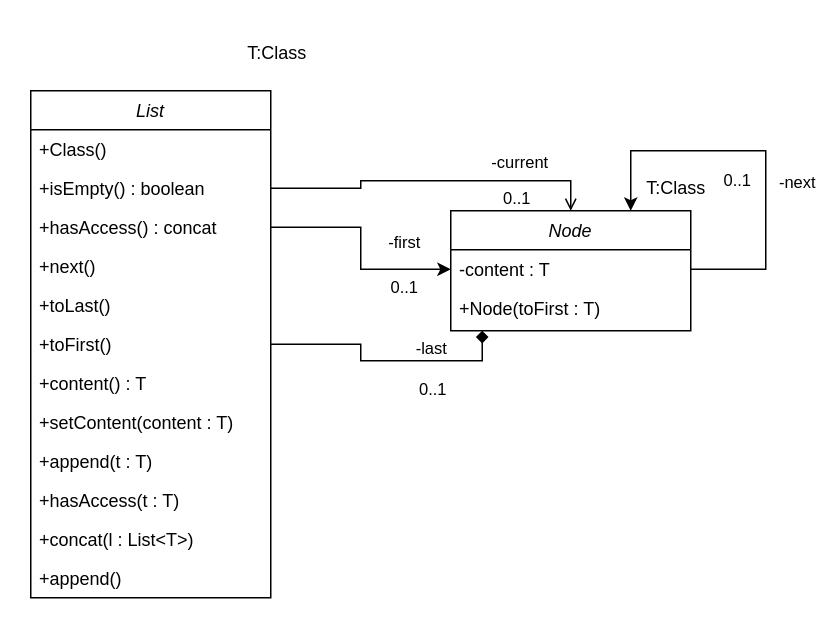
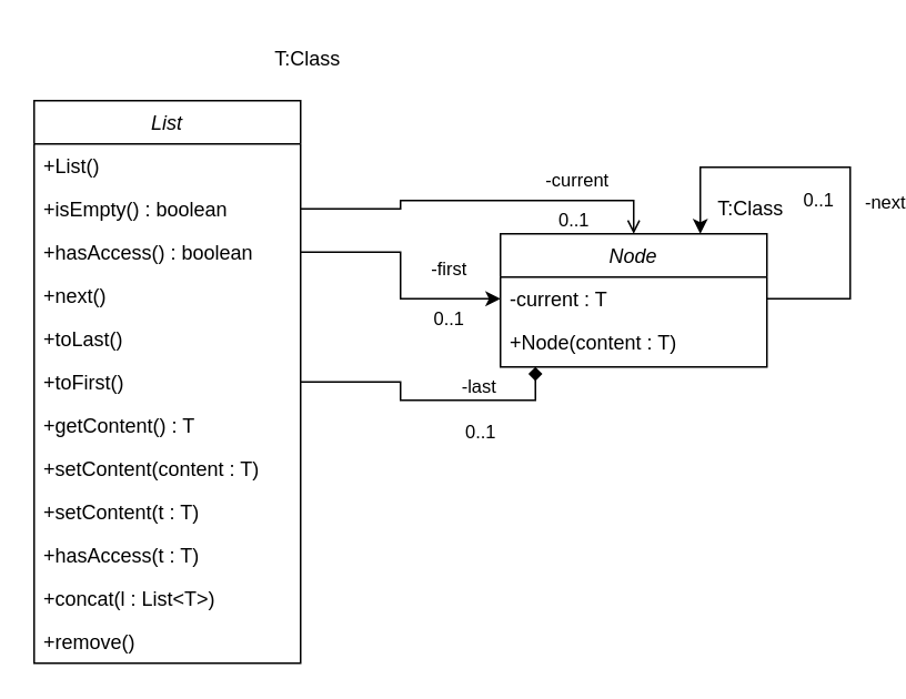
  <mxCell id="0" />
  <mxCell id="1" parent="0" />
  <mxCell id="2" value="List" style="swimlane;fontStyle=2;align=center;verticalAlign=top;childLayout=stackLayout;horizontal=1;startSize=26;horizontalStack=0;resizeParent=1;resizeLast=0;collapsible=1;marginBottom=0;rounded=0;shadow=0;strokeWidth=1;" parent="1" vertex="1"><mxGeometry x="20" y="60" width="160" height="338" as="geometry"><mxRectangle x="230" y="140" width="160" height="26" as="alternateBounds" /></mxGeometry></mxCell>
- <mxCell id="3" value="+Class()" style="text;align=left;verticalAlign=top;spacingLeft=4;spacingRight=4;overflow=hidden;rotatable=0;points=[[0,0.5],[1,0.5]];portConstraint=eastwest;rounded=0;shadow=0;html=0;" parent="2" vertex="1"><mxGeometry y="26" width="160" height="26" as="geometry" /></mxCell>
+ <mxCell id="3" value="+List()" style="text;align=left;verticalAlign=top;spacingLeft=4;spacingRight=4;overflow=hidden;rotatable=0;points=[[0,0.5],[1,0.5]];portConstraint=eastwest;rounded=0;shadow=0;html=0;" parent="2" vertex="1"><mxGeometry y="26" width="160" height="26" as="geometry" /></mxCell>
  <mxCell id="4" value="+isEmpty() : boolean" style="text;align=left;verticalAlign=top;spacingLeft=4;spacingRight=4;overflow=hidden;rotatable=0;points=[[0,0.5],[1,0.5]];portConstraint=eastwest;rounded=0;shadow=0;html=0;" parent="2" vertex="1"><mxGeometry y="52" width="160" height="26" as="geometry" /></mxCell>
- <mxCell id="5" value="+hasAccess() : concat" style="text;align=left;verticalAlign=top;spacingLeft=4;spacingRight=4;overflow=hidden;rotatable=0;points=[[0,0.5],[1,0.5]];portConstraint=eastwest;rounded=0;shadow=0;html=0;" parent="2" vertex="1"><mxGeometry y="78" width="160" height="26" as="geometry" /></mxCell>
+ <mxCell id="5" value="+hasAccess() : boolean" style="text;align=left;verticalAlign=top;spacingLeft=4;spacingRight=4;overflow=hidden;rotatable=0;points=[[0,0.5],[1,0.5]];portConstraint=eastwest;rounded=0;shadow=0;html=0;" parent="2" vertex="1"><mxGeometry y="78" width="160" height="26" as="geometry" /></mxCell>
  <mxCell id="6" value="+next()" style="text;align=left;verticalAlign=top;spacingLeft=4;spacingRight=4;overflow=hidden;rotatable=0;points=[[0,0.5],[1,0.5]];portConstraint=eastwest;rounded=0;shadow=0;html=0;" parent="2" vertex="1"><mxGeometry y="104" width="160" height="26" as="geometry" /></mxCell>
  <mxCell id="7" value="+toLast()" style="text;align=left;verticalAlign=top;spacingLeft=4;spacingRight=4;overflow=hidden;rotatable=0;points=[[0,0.5],[1,0.5]];portConstraint=eastwest;rounded=0;shadow=0;html=0;" parent="2" vertex="1"><mxGeometry y="130" width="160" height="26" as="geometry" /></mxCell>
  <mxCell id="8" value="+toFirst()" style="text;align=left;verticalAlign=top;spacingLeft=4;spacingRight=4;overflow=hidden;rotatable=0;points=[[0,0.5],[1,0.5]];portConstraint=eastwest;rounded=0;shadow=0;html=0;" parent="2" vertex="1"><mxGeometry y="156" width="160" height="26" as="geometry" /></mxCell>
- <mxCell id="9" value="+content() : T" style="text;align=left;verticalAlign=top;spacingLeft=4;spacingRight=4;overflow=hidden;rotatable=0;points=[[0,0.5],[1,0.5]];portConstraint=eastwest;rounded=0;shadow=0;html=0;" parent="2" vertex="1"><mxGeometry y="182" width="160" height="26" as="geometry" /></mxCell>
+ <mxCell id="9" value="+getContent() : T" style="text;align=left;verticalAlign=top;spacingLeft=4;spacingRight=4;overflow=hidden;rotatable=0;points=[[0,0.5],[1,0.5]];portConstraint=eastwest;rounded=0;shadow=0;html=0;" parent="2" vertex="1"><mxGeometry y="182" width="160" height="26" as="geometry" /></mxCell>
  <mxCell id="10" value="+setContent(content : T) " style="text;align=left;verticalAlign=top;spacingLeft=4;spacingRight=4;overflow=hidden;rotatable=0;points=[[0,0.5],[1,0.5]];portConstraint=eastwest;rounded=0;shadow=0;html=0;" parent="2" vertex="1"><mxGeometry y="208" width="160" height="26" as="geometry" /></mxCell>
- <mxCell id="11" value="+append(t : T)" style="text;align=left;verticalAlign=top;spacingLeft=4;spacingRight=4;overflow=hidden;rotatable=0;points=[[0,0.5],[1,0.5]];portConstraint=eastwest;rounded=0;shadow=0;html=0;" parent="2" vertex="1"><mxGeometry y="234" width="160" height="26" as="geometry" /></mxCell>
+ <mxCell id="11" value="+setContent(t : T)" style="text;align=left;verticalAlign=top;spacingLeft=4;spacingRight=4;overflow=hidden;rotatable=0;points=[[0,0.5],[1,0.5]];portConstraint=eastwest;rounded=0;shadow=0;html=0;" parent="2" vertex="1"><mxGeometry y="234" width="160" height="26" as="geometry" /></mxCell>
  <mxCell id="12" value="+hasAccess(t : T)" style="text;align=left;verticalAlign=top;spacingLeft=4;spacingRight=4;overflow=hidden;rotatable=0;points=[[0,0.5],[1,0.5]];portConstraint=eastwest;rounded=0;shadow=0;html=0;" parent="2" vertex="1"><mxGeometry y="260" width="160" height="26" as="geometry" /></mxCell>
  <mxCell id="13" value="+concat(l : List&lt;T&gt;)" style="text;align=left;verticalAlign=top;spacingLeft=4;spacingRight=4;overflow=hidden;rotatable=0;points=[[0,0.5],[1,0.5]];portConstraint=eastwest;rounded=0;shadow=0;html=0;" parent="2" vertex="1"><mxGeometry y="286" width="160" height="26" as="geometry" /></mxCell>
- <mxCell id="14" value="+append()" style="text;align=left;verticalAlign=top;spacingLeft=4;spacingRight=4;overflow=hidden;rotatable=0;points=[[0,0.5],[1,0.5]];portConstraint=eastwest;rounded=0;shadow=0;html=0;" parent="2" vertex="1"><mxGeometry y="312" width="160" height="26" as="geometry" /></mxCell>
+ <mxCell id="14" value="+remove()" style="text;align=left;verticalAlign=top;spacingLeft=4;spacingRight=4;overflow=hidden;rotatable=0;points=[[0,0.5],[1,0.5]];portConstraint=eastwest;rounded=0;shadow=0;html=0;" parent="2" vertex="1"><mxGeometry y="312" width="160" height="26" as="geometry" /></mxCell>
  <mxCell id="15" value="Node" style="swimlane;fontStyle=2;align=center;verticalAlign=top;childLayout=stackLayout;horizontal=1;startSize=26;horizontalStack=0;resizeParent=1;resizeLast=0;collapsible=1;marginBottom=0;rounded=0;shadow=0;strokeWidth=1;" parent="1" vertex="1"><mxGeometry x="300" y="140" width="160" height="80" as="geometry"><mxRectangle x="230" y="140" width="160" height="26" as="alternateBounds" /></mxGeometry></mxCell>
  <mxCell id="16" style="edgeStyle=orthogonalEdgeStyle;rounded=0;orthogonalLoop=1;jettySize=auto;html=1;exitX=1;exitY=0.5;exitDx=0;exitDy=0;entryX=0.75;entryY=0;entryDx=0;entryDy=0;" parent="15" source="19" target="15" edge="1"><mxGeometry relative="1" as="geometry"><Array as="points"><mxPoint x="210" y="39" /><mxPoint x="210" y="-40" /><mxPoint x="120" y="-40" /></Array></mxGeometry></mxCell>
  <mxCell id="17" value="-next" style="edgeLabel;html=1;align=center;verticalAlign=middle;resizable=0;points=[];" parent="16" vertex="1" connectable="0"><mxGeometry x="-0.157" y="-1" relative="1" as="geometry"><mxPoint x="19" as="offset" /></mxGeometry></mxCell>
  <mxCell id="18" value="0..1" style="edgeLabel;html=1;align=center;verticalAlign=middle;resizable=0;points=[];" parent="16" vertex="1" connectable="0"><mxGeometry x="-0.131" y="-1" relative="1" as="geometry"><mxPoint x="-21" y="3" as="offset" /></mxGeometry></mxCell>
- <mxCell id="19" value="-content : T" style="text;align=left;verticalAlign=top;spacingLeft=4;spacingRight=4;overflow=hidden;rotatable=0;points=[[0,0.5],[1,0.5]];portConstraint=eastwest;rounded=0;shadow=0;html=0;" parent="15" vertex="1"><mxGeometry y="26" width="160" height="26" as="geometry" /></mxCell>
- <mxCell id="20" value="+Node(toFirst : T)" style="text;align=left;verticalAlign=top;spacingLeft=4;spacingRight=4;overflow=hidden;rotatable=0;points=[[0,0.5],[1,0.5]];portConstraint=eastwest;rounded=0;shadow=0;html=0;" parent="15" vertex="1"><mxGeometry y="52" width="160" height="28" as="geometry" /></mxCell>
+ <mxCell id="19" value="-current : T" style="text;align=left;verticalAlign=top;spacingLeft=4;spacingRight=4;overflow=hidden;rotatable=0;points=[[0,0.5],[1,0.5]];portConstraint=eastwest;rounded=0;shadow=0;html=0;" parent="15" vertex="1"><mxGeometry y="26" width="160" height="26" as="geometry" /></mxCell>
+ <mxCell id="20" value="+Node(content : T)" style="text;align=left;verticalAlign=top;spacingLeft=4;spacingRight=4;overflow=hidden;rotatable=0;points=[[0,0.5],[1,0.5]];portConstraint=eastwest;rounded=0;shadow=0;html=0;" parent="15" vertex="1"><mxGeometry y="52" width="160" height="28" as="geometry" /></mxCell>
  <mxCell id="21" style="edgeStyle=orthogonalEdgeStyle;rounded=0;orthogonalLoop=1;jettySize=auto;html=1;exitX=1;exitY=0.5;exitDx=0;exitDy=0;entryX=0;entryY=0.5;entryDx=0;entryDy=0;" parent="1" source="5" target="19" edge="1"><mxGeometry relative="1" as="geometry" /></mxCell>
  <mxCell id="22" value="-first" style="edgeLabel;html=1;align=center;verticalAlign=middle;resizable=0;points=[];" parent="21" vertex="1" connectable="0"><mxGeometry x="0.367" y="-2" relative="1" as="geometry"><mxPoint x="15" y="-21" as="offset" /></mxGeometry></mxCell>
  <mxCell id="23" value="0..1" style="edgeLabel;html=1;align=center;verticalAlign=middle;resizable=0;points=[];" parent="21" vertex="1" connectable="0"><mxGeometry x="0.397" y="-1" relative="1" as="geometry"><mxPoint x="13" y="10" as="offset" /></mxGeometry></mxCell>
  <mxCell id="24" style="edgeStyle=orthogonalEdgeStyle;rounded=0;orthogonalLoop=1;jettySize=auto;html=1;exitX=1;exitY=0.5;exitDx=0;exitDy=0;entryX=0.131;entryY=1;entryDx=0;entryDy=0;entryPerimeter=0;endArrow=diamond;" parent="1" source="8" target="20" edge="1"><mxGeometry relative="1" as="geometry" /></mxCell>
  <mxCell id="25" value="-last" style="edgeLabel;html=1;align=center;verticalAlign=middle;resizable=0;points=[];" parent="24" vertex="1" connectable="0"><mxGeometry x="0.533" relative="1" as="geometry"><mxPoint x="-15" y="-9" as="offset" /></mxGeometry></mxCell>
  <mxCell id="26" value="0..1" style="edgeLabel;html=1;align=center;verticalAlign=middle;resizable=0;points=[];" parent="24" vertex="1" connectable="0"><mxGeometry x="0.367" y="-3" relative="1" as="geometry"><mxPoint y="15" as="offset" /></mxGeometry></mxCell>
  <mxCell id="27" style="edgeStyle=orthogonalEdgeStyle;rounded=0;orthogonalLoop=1;jettySize=auto;html=1;exitX=1;exitY=0.5;exitDx=0;exitDy=0;entryX=0.5;entryY=0;entryDx=0;entryDy=0;endArrow=open;" parent="1" source="4" target="15" edge="1"><mxGeometry relative="1" as="geometry" /></mxCell>
  <mxCell id="28" value="-current" style="edgeLabel;html=1;align=center;verticalAlign=middle;resizable=0;points=[];" parent="27" vertex="1" connectable="0"><mxGeometry x="0.259" y="3" relative="1" as="geometry"><mxPoint x="28" y="-10" as="offset" /></mxGeometry></mxCell>
  <mxCell id="29" value="0..1" style="edgeLabel;html=1;align=center;verticalAlign=middle;resizable=0;points=[];" parent="27" vertex="1" connectable="0"><mxGeometry x="0.476" y="-2" relative="1" as="geometry"><mxPoint x="2" y="9" as="offset" /></mxGeometry></mxCell>
  <mxCell id="30" value="T:Class" style="text;html=1;align=center;verticalAlign=middle;resizable=0;points=[];autosize=1;strokeColor=none;fillColor=none;" parent="1" vertex="1"><mxGeometry x="420" y="110" width="60" height="30" as="geometry" /></mxCell>
  <mxCell id="31" value="T:Class" style="text;html=1;align=center;verticalAlign=middle;resizable=0;points=[];autosize=1;strokeColor=none;fillColor=none;" vertex="1" parent="1"><mxGeometry x="154" y="20" width="60" height="30" as="geometry" /></mxCell>
